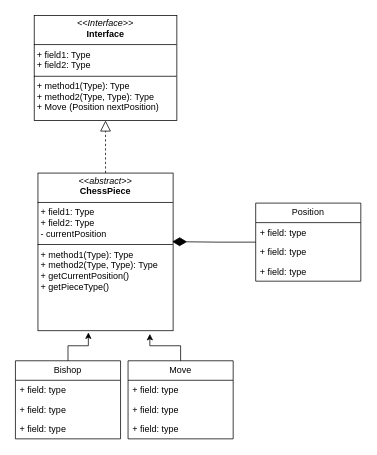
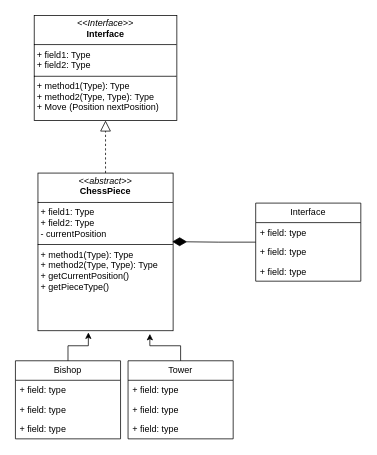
  <mxCell id="0" />
  <mxCell id="1" parent="0" />
  <mxCell id="2" value="&lt;p style=&quot;margin:0px;margin-top:4px;text-align:center;&quot;&gt;&lt;i&gt;&amp;lt;&amp;lt;Interface&amp;gt;&amp;gt;&lt;/i&gt;&lt;br&gt;&lt;b&gt;Interface&lt;/b&gt;&lt;/p&gt;&lt;hr size=&quot;1&quot; style=&quot;border-style:solid;&quot;&gt;&lt;p style=&quot;margin:0px;margin-left:4px;&quot;&gt;+ field1: Type&lt;br&gt;+ field2: Type&lt;/p&gt;&lt;hr size=&quot;1&quot; style=&quot;border-style:solid;&quot;&gt;&lt;p style=&quot;margin:0px;margin-left:4px;&quot;&gt;+ method1(Type): Type&lt;br&gt;+ method2(Type, Type): Type&lt;/p&gt;&lt;p style=&quot;margin:0px;margin-left:4px;&quot;&gt;+&amp;nbsp;&lt;span style=&quot;background-color: initial;&quot;&gt;Move (Position nextPosition)&lt;/span&gt;&lt;/p&gt;" style="verticalAlign=top;align=left;overflow=fill;html=1;whiteSpace=wrap;" parent="1" vertex="1"><mxGeometry x="45" y="20" width="190" height="140" as="geometry" /></mxCell>
  <mxCell id="3" value="&lt;p style=&quot;margin:0px;margin-top:4px;text-align:center;&quot;&gt;&lt;i&gt;&amp;lt;&amp;lt;abstract&amp;gt;&amp;gt;&lt;/i&gt;&lt;br&gt;&lt;b&gt;ChessPiece&lt;/b&gt;&lt;/p&gt;&lt;hr size=&quot;1&quot; style=&quot;border-style:solid;&quot;&gt;&lt;p style=&quot;margin:0px;margin-left:4px;&quot;&gt;+ field1: Type&lt;br&gt;+ field2: Type&lt;/p&gt;&lt;p style=&quot;margin:0px;margin-left:4px;&quot;&gt;- currentPosition&lt;/p&gt;&lt;hr size=&quot;1&quot; style=&quot;border-style:solid;&quot;&gt;&lt;p style=&quot;margin:0px;margin-left:4px;&quot;&gt;+ method1(Type): Type&lt;br&gt;+ method2(Type, Type): Type&lt;/p&gt;&lt;p style=&quot;margin:0px;margin-left:4px;&quot;&gt;+ getCurrentPosition()&lt;/p&gt;&lt;p style=&quot;margin:0px;margin-left:4px;&quot;&gt;+ getPieceType()&lt;/p&gt;" style="verticalAlign=top;align=left;overflow=fill;html=1;whiteSpace=wrap;" parent="1" vertex="1"><mxGeometry x="50" y="230" width="180" height="210" as="geometry" /></mxCell>
  <mxCell id="4" value="" style="endArrow=block;dashed=1;endFill=0;endSize=12;html=1;rounded=0;entryX=0.5;entryY=1;entryDx=0;entryDy=0;exitX=0.5;exitY=0;exitDx=0;exitDy=0;" parent="1" source="3" target="2" edge="1"><mxGeometry width="160" relative="1" as="geometry"><mxPoint x="160" y="130" as="sourcePoint" /><mxPoint x="320" y="130" as="targetPoint" /></mxGeometry></mxCell>
- <mxCell id="5" value="Position" style="swimlane;fontStyle=0;childLayout=stackLayout;horizontal=1;startSize=26;fillColor=none;horizontalStack=0;resizeParent=1;resizeParentMax=0;resizeLast=0;collapsible=1;marginBottom=0;whiteSpace=wrap;html=1;" parent="1" vertex="1"><mxGeometry x="340" y="270" width="140" height="104" as="geometry" /></mxCell>
+ <mxCell id="5" value="Interface" style="swimlane;fontStyle=0;childLayout=stackLayout;horizontal=1;startSize=26;fillColor=none;horizontalStack=0;resizeParent=1;resizeParentMax=0;resizeLast=0;collapsible=1;marginBottom=0;whiteSpace=wrap;html=1;" parent="1" vertex="1"><mxGeometry x="340" y="270" width="140" height="104" as="geometry" /></mxCell>
  <mxCell id="6" value="+ field: type" style="text;strokeColor=none;fillColor=none;align=left;verticalAlign=top;spacingLeft=4;spacingRight=4;overflow=hidden;rotatable=0;points=[[0,0.5],[1,0.5]];portConstraint=eastwest;whiteSpace=wrap;html=1;" parent="5" vertex="1"><mxGeometry y="26" width="140" height="26" as="geometry" /></mxCell>
  <mxCell id="7" value="+ field: type" style="text;strokeColor=none;fillColor=none;align=left;verticalAlign=top;spacingLeft=4;spacingRight=4;overflow=hidden;rotatable=0;points=[[0,0.5],[1,0.5]];portConstraint=eastwest;whiteSpace=wrap;html=1;" parent="5" vertex="1"><mxGeometry y="52" width="140" height="26" as="geometry" /></mxCell>
  <mxCell id="8" value="+ field: type" style="text;strokeColor=none;fillColor=none;align=left;verticalAlign=top;spacingLeft=4;spacingRight=4;overflow=hidden;rotatable=0;points=[[0,0.5],[1,0.5]];portConstraint=eastwest;whiteSpace=wrap;html=1;" parent="5" vertex="1"><mxGeometry y="78" width="140" height="26" as="geometry" /></mxCell>
- <mxCell id="9" value="Move" style="swimlane;fontStyle=0;childLayout=stackLayout;horizontal=1;startSize=26;fillColor=none;horizontalStack=0;resizeParent=1;resizeParentMax=0;resizeLast=0;collapsible=1;marginBottom=0;whiteSpace=wrap;html=1;" parent="1" vertex="1"><mxGeometry x="170" y="480" width="140" height="104" as="geometry" /></mxCell>
+ <mxCell id="9" value="Tower" style="swimlane;fontStyle=0;childLayout=stackLayout;horizontal=1;startSize=26;fillColor=none;horizontalStack=0;resizeParent=1;resizeParentMax=0;resizeLast=0;collapsible=1;marginBottom=0;whiteSpace=wrap;html=1;" parent="1" vertex="1"><mxGeometry x="170" y="480" width="140" height="104" as="geometry" /></mxCell>
  <mxCell id="10" value="+ field: type" style="text;strokeColor=none;fillColor=none;align=left;verticalAlign=top;spacingLeft=4;spacingRight=4;overflow=hidden;rotatable=0;points=[[0,0.5],[1,0.5]];portConstraint=eastwest;whiteSpace=wrap;html=1;" parent="9" vertex="1"><mxGeometry y="26" width="140" height="26" as="geometry" /></mxCell>
  <mxCell id="11" value="+ field: type" style="text;strokeColor=none;fillColor=none;align=left;verticalAlign=top;spacingLeft=4;spacingRight=4;overflow=hidden;rotatable=0;points=[[0,0.5],[1,0.5]];portConstraint=eastwest;whiteSpace=wrap;html=1;" parent="9" vertex="1"><mxGeometry y="52" width="140" height="26" as="geometry" /></mxCell>
  <mxCell id="12" value="+ field: type" style="text;strokeColor=none;fillColor=none;align=left;verticalAlign=top;spacingLeft=4;spacingRight=4;overflow=hidden;rotatable=0;points=[[0,0.5],[1,0.5]];portConstraint=eastwest;whiteSpace=wrap;html=1;" parent="9" vertex="1"><mxGeometry y="78" width="140" height="26" as="geometry" /></mxCell>
  <mxCell id="13" value="Bishop" style="swimlane;fontStyle=0;childLayout=stackLayout;horizontal=1;startSize=26;fillColor=none;horizontalStack=0;resizeParent=1;resizeParentMax=0;resizeLast=0;collapsible=1;marginBottom=0;whiteSpace=wrap;html=1;" parent="1" vertex="1"><mxGeometry x="20" y="480" width="140" height="104" as="geometry" /></mxCell>
  <mxCell id="14" value="+ field: type" style="text;strokeColor=none;fillColor=none;align=left;verticalAlign=top;spacingLeft=4;spacingRight=4;overflow=hidden;rotatable=0;points=[[0,0.5],[1,0.5]];portConstraint=eastwest;whiteSpace=wrap;html=1;" parent="13" vertex="1"><mxGeometry y="26" width="140" height="26" as="geometry" /></mxCell>
  <mxCell id="15" value="+ field: type" style="text;strokeColor=none;fillColor=none;align=left;verticalAlign=top;spacingLeft=4;spacingRight=4;overflow=hidden;rotatable=0;points=[[0,0.5],[1,0.5]];portConstraint=eastwest;whiteSpace=wrap;html=1;" parent="13" vertex="1"><mxGeometry y="52" width="140" height="26" as="geometry" /></mxCell>
  <mxCell id="16" value="+ field: type" style="text;strokeColor=none;fillColor=none;align=left;verticalAlign=top;spacingLeft=4;spacingRight=4;overflow=hidden;rotatable=0;points=[[0,0.5],[1,0.5]];portConstraint=eastwest;whiteSpace=wrap;html=1;" parent="13" vertex="1"><mxGeometry y="78" width="140" height="26" as="geometry" /></mxCell>
  <mxCell id="17" style="edgeStyle=orthogonalEdgeStyle;rounded=0;orthogonalLoop=1;jettySize=auto;html=1;entryX=0.373;entryY=1.011;entryDx=0;entryDy=0;entryPerimeter=0;" parent="1" source="13" target="3" edge="1"><mxGeometry relative="1" as="geometry" /></mxCell>
  <mxCell id="18" style="edgeStyle=orthogonalEdgeStyle;rounded=0;orthogonalLoop=1;jettySize=auto;html=1;entryX=0.828;entryY=1.02;entryDx=0;entryDy=0;entryPerimeter=0;" parent="1" source="9" target="3" edge="1"><mxGeometry relative="1" as="geometry" /></mxCell>
  <mxCell id="19" style="edgeStyle=orthogonalEdgeStyle;rounded=0;orthogonalLoop=1;jettySize=auto;html=1;entryX=0.993;entryY=0.435;entryDx=0;entryDy=0;entryPerimeter=0;endArrow=diamondThin;endFill=1;endSize=17;" parent="1" source="5" target="3" edge="1"><mxGeometry relative="1" as="geometry" /></mxCell>
